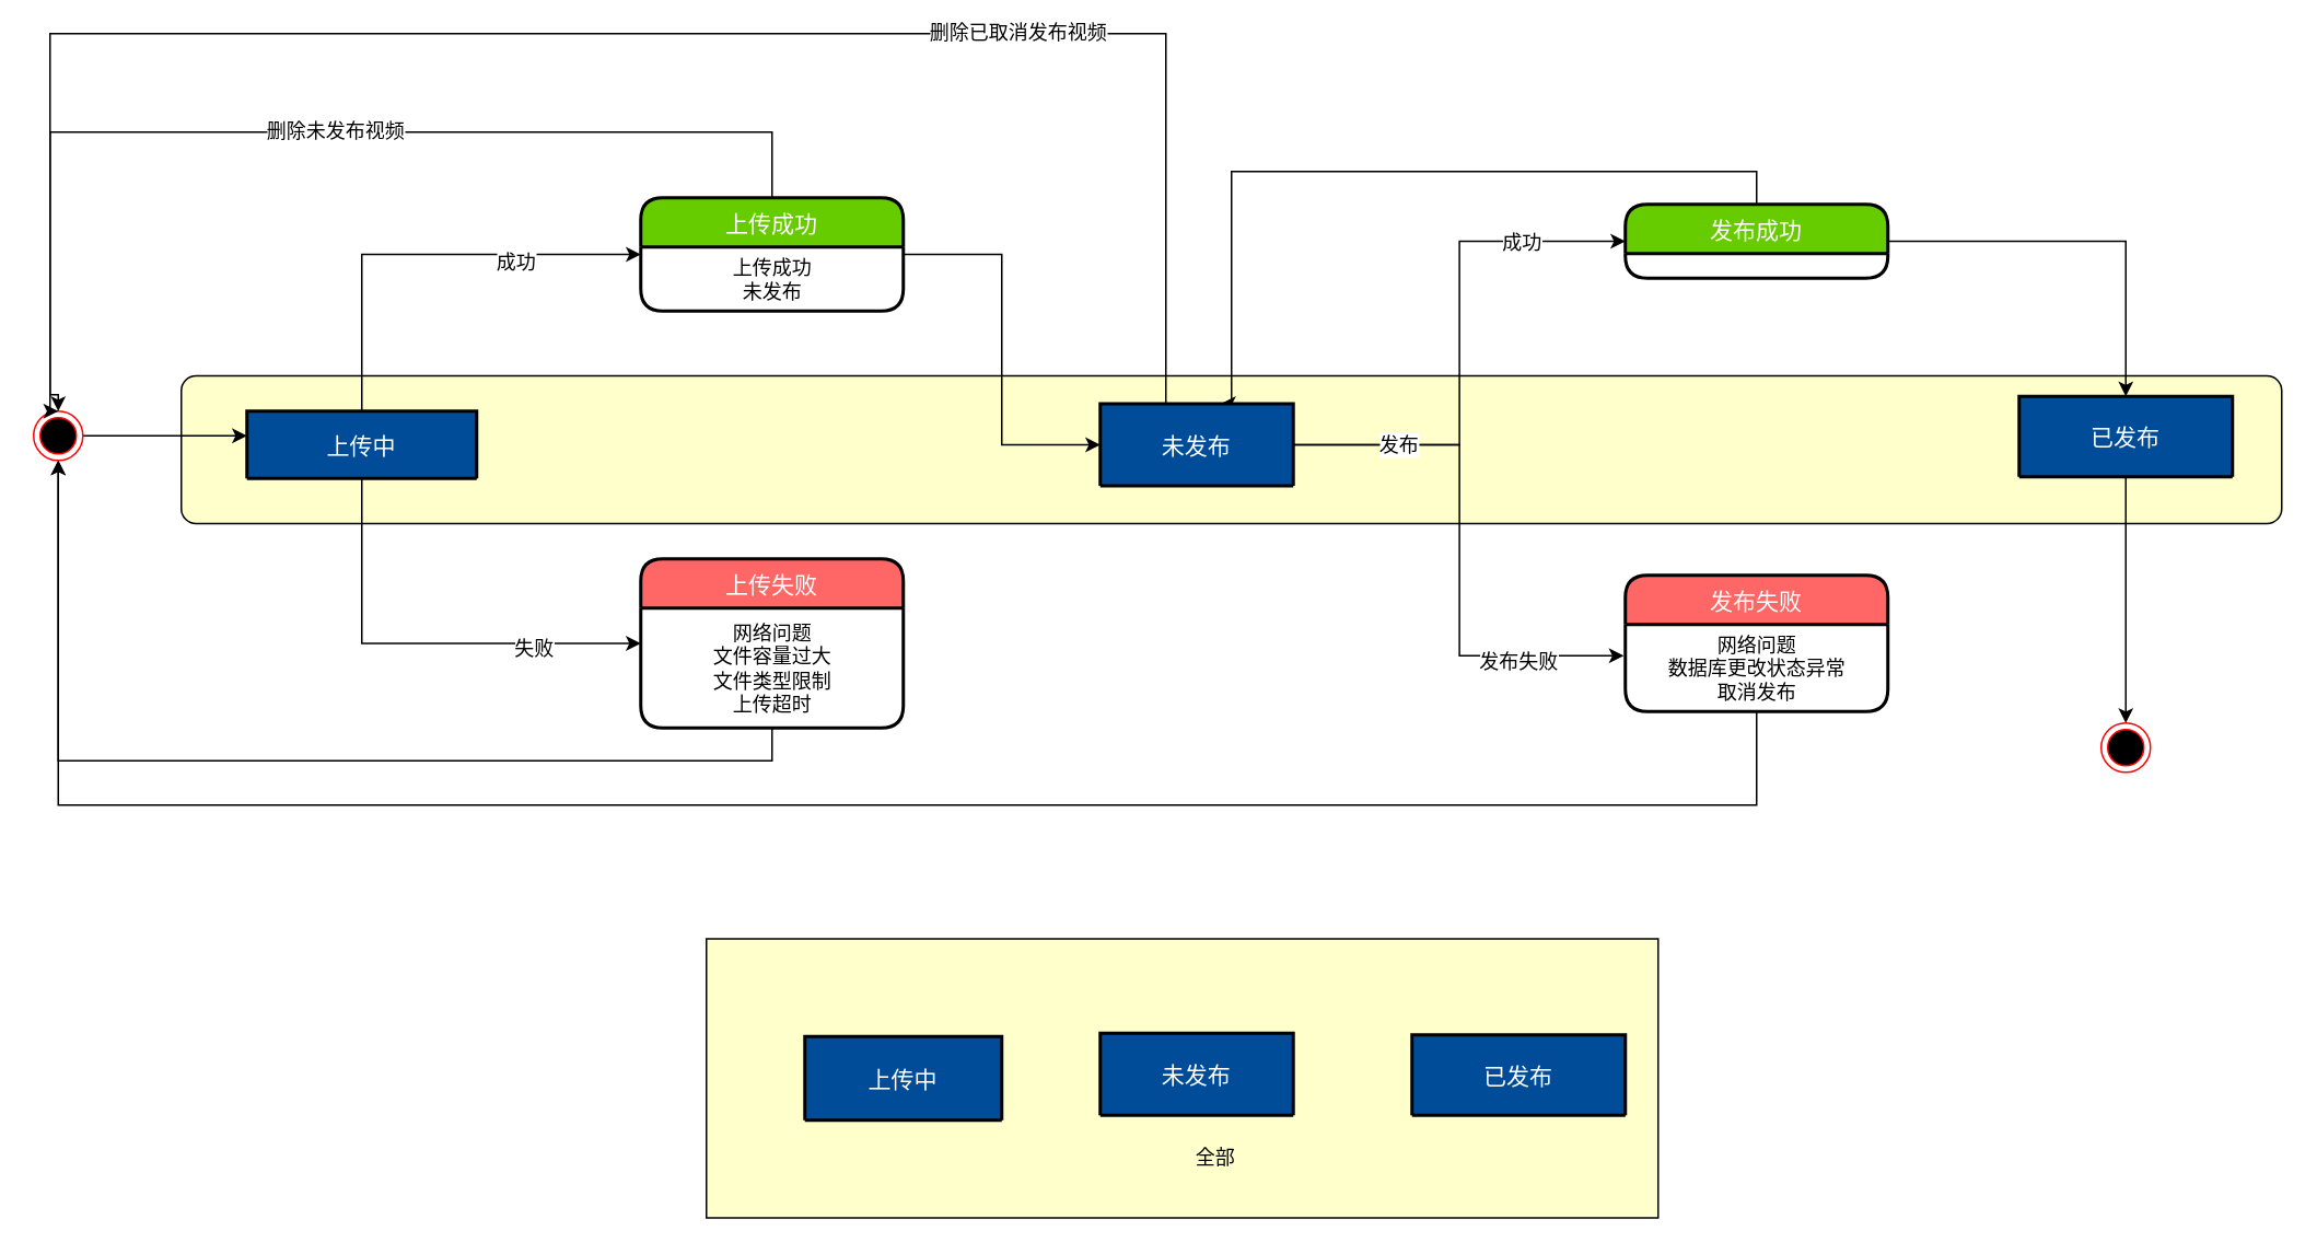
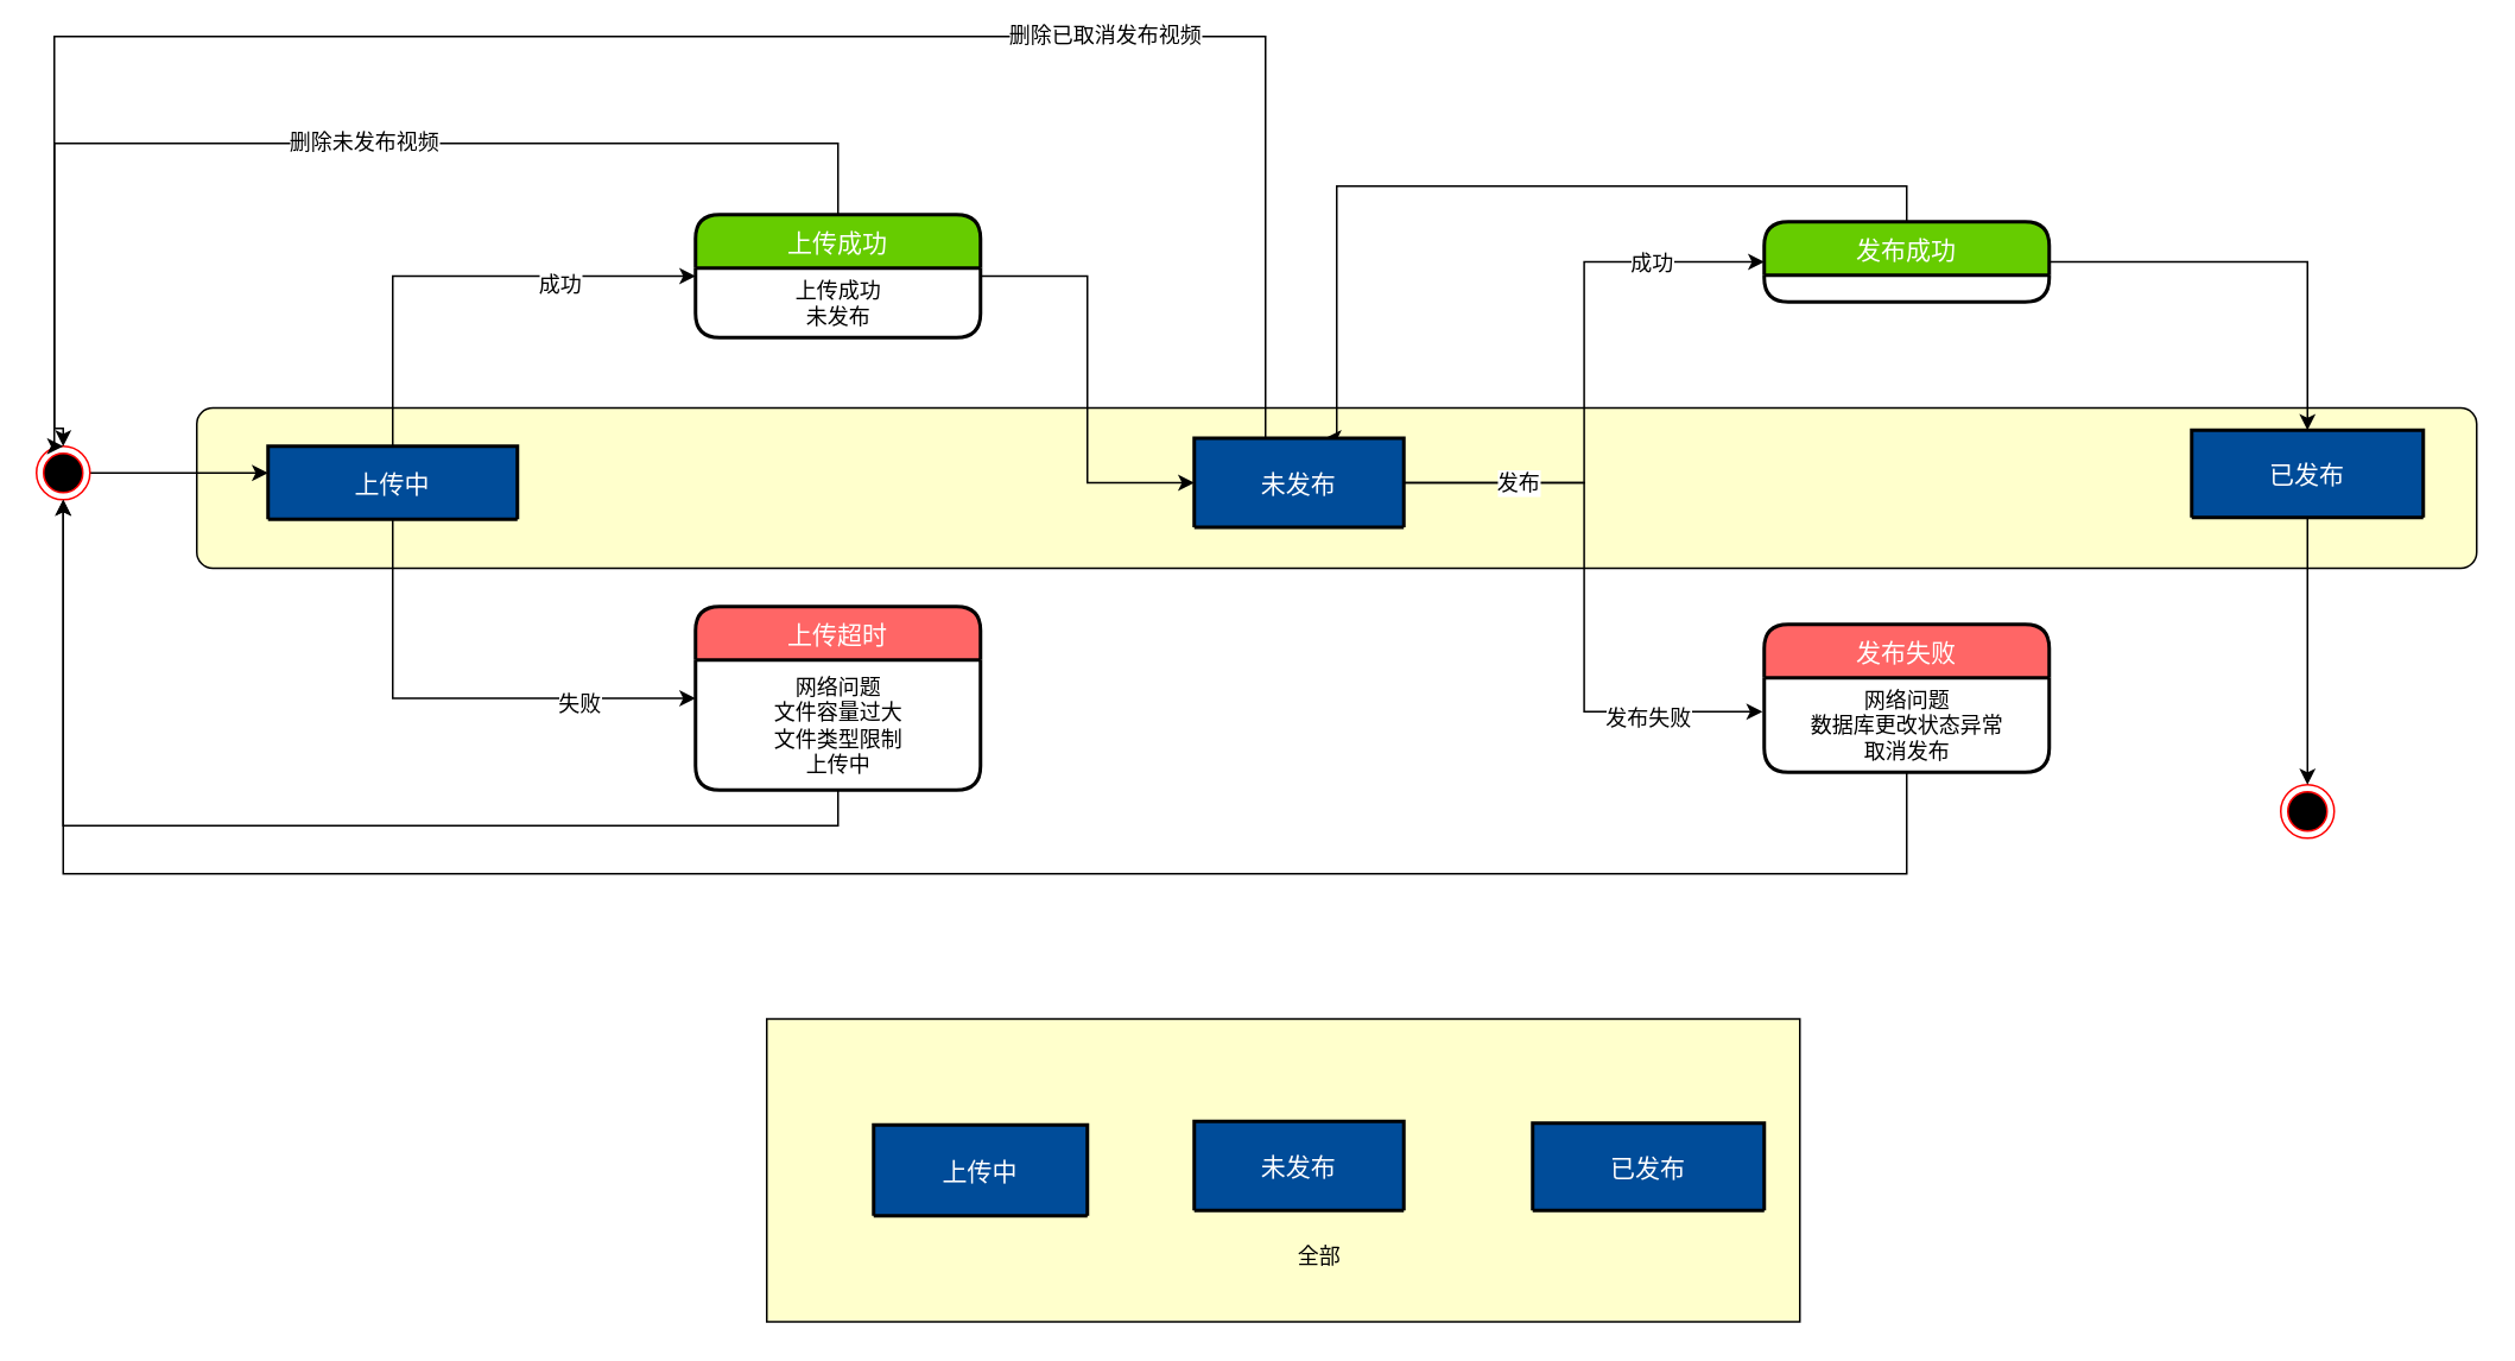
  <mxCell id="0" />
  <mxCell id="1" parent="0" />
  <mxCell id="2" value="Entity" style="rounded=1;arcSize=10;whiteSpace=wrap;html=1;align=center;fillColor=#FFFFCC;" vertex="1" parent="1"><mxGeometry x="110" y="228.5" width="1280" height="90" as="geometry" /></mxCell>
  <mxCell id="3" style="edgeStyle=orthogonalEdgeStyle;rounded=0;orthogonalLoop=1;jettySize=auto;html=1;exitX=1;exitY=0.5;exitDx=0;exitDy=0;" edge="1" parent="1" source="4"><mxGeometry relative="1" as="geometry"><mxPoint x="150" y="265" as="targetPoint" /></mxGeometry></mxCell>
  <mxCell id="4" value="" style="ellipse;html=1;shape=endState;fillColor=#000000;strokeColor=#ff0000;" vertex="1" parent="1"><mxGeometry x="20" y="250" width="30" height="30" as="geometry" /></mxCell>
  <mxCell id="5" value="" style="edgeStyle=orthogonalEdgeStyle;rounded=0;orthogonalLoop=1;jettySize=auto;html=1;entryX=0;entryY=0.5;entryDx=0;entryDy=0;exitX=0.5;exitY=0;exitDx=0;exitDy=0;" edge="1" parent="1" source="28" target="13"><mxGeometry relative="1" as="geometry"><mxPoint x="230" y="150" as="targetPoint" /></mxGeometry></mxCell>
  <mxCell id="6" value="成功" style="text;html=1;align=center;verticalAlign=middle;resizable=0;points=[];labelBackgroundColor=#ffffff;" vertex="1" connectable="0" parent="5"><mxGeometry x="0.414" y="-4" relative="1" as="geometry"><mxPoint x="1" y="1" as="offset" /></mxGeometry></mxCell>
  <mxCell id="7" style="edgeStyle=orthogonalEdgeStyle;rounded=0;orthogonalLoop=1;jettySize=auto;html=1;exitX=0.5;exitY=1;exitDx=0;exitDy=0;entryX=0;entryY=0.5;entryDx=0;entryDy=0;" edge="1" parent="1" source="28" target="31"><mxGeometry relative="1" as="geometry" /></mxCell>
  <mxCell id="8" value="失败" style="text;html=1;align=center;verticalAlign=middle;resizable=0;points=[];labelBackgroundColor=#ffffff;" vertex="1" connectable="0" parent="7"><mxGeometry x="0.513" y="-2" relative="1" as="geometry"><mxPoint y="1" as="offset" /></mxGeometry></mxCell>
  <mxCell id="9" style="edgeStyle=orthogonalEdgeStyle;rounded=0;orthogonalLoop=1;jettySize=auto;html=1;exitX=0.5;exitY=1;exitDx=0;exitDy=0;entryX=0.5;entryY=1;entryDx=0;entryDy=0;" edge="1" parent="1" source="31" target="4"><mxGeometry relative="1" as="geometry" /></mxCell>
  <mxCell id="10" style="edgeStyle=orthogonalEdgeStyle;rounded=0;orthogonalLoop=1;jettySize=auto;html=1;entryX=0;entryY=0.5;entryDx=0;entryDy=0;" edge="1" parent="1" source="13" target="29"><mxGeometry relative="1" as="geometry" /></mxCell>
  <mxCell id="11" style="edgeStyle=orthogonalEdgeStyle;rounded=0;orthogonalLoop=1;jettySize=auto;html=1;exitX=0.5;exitY=0;exitDx=0;exitDy=0;entryX=0.5;entryY=0;entryDx=0;entryDy=0;" edge="1" parent="1" source="13" target="4"><mxGeometry relative="1" as="geometry"><mxPoint x="40" y="240" as="targetPoint" /><Array as="points"><mxPoint x="470" y="80" /><mxPoint x="30" y="80" /><mxPoint x="30" y="240" /><mxPoint x="35" y="240" /></Array></mxGeometry></mxCell>
  <mxCell id="12" value="删除未发布视频" style="text;html=1;align=center;verticalAlign=middle;resizable=0;points=[];labelBackgroundColor=#ffffff;" vertex="1" connectable="0" parent="11"><mxGeometry x="-0.064" y="-1" relative="1" as="geometry"><mxPoint as="offset" /></mxGeometry></mxCell>
  <mxCell id="13" value="上传成功" style="swimlane;childLayout=stackLayout;horizontal=1;startSize=30;horizontalStack=0;fillColor=#66CC00;fontColor=#FFFFFF;rounded=1;fontSize=14;fontStyle=0;strokeWidth=2;resizeParent=0;resizeLast=1;shadow=0;dashed=0;align=center;" vertex="1" parent="1"><mxGeometry x="390" y="120" width="160" height="69" as="geometry" /></mxCell>
  <mxCell id="14" value="上传成功&lt;br&gt;未发布" style="text;html=1;align=center;verticalAlign=middle;resizable=0;points=[];autosize=1;" vertex="1" parent="13"><mxGeometry y="30" width="160" height="39" as="geometry" /></mxCell>
  <mxCell id="15" style="edgeStyle=orthogonalEdgeStyle;rounded=0;orthogonalLoop=1;jettySize=auto;html=1;entryX=0;entryY=0.5;entryDx=0;entryDy=0;" edge="1" parent="1" source="29" target="23"><mxGeometry relative="1" as="geometry" /></mxCell>
  <mxCell id="16" value="成功" style="text;html=1;align=center;verticalAlign=middle;resizable=0;points=[];labelBackgroundColor=#ffffff;" vertex="1" connectable="0" parent="15"><mxGeometry x="0.614" relative="1" as="geometry"><mxPoint y="1" as="offset" /></mxGeometry></mxCell>
  <mxCell id="17" style="edgeStyle=orthogonalEdgeStyle;rounded=0;orthogonalLoop=1;jettySize=auto;html=1;entryX=-0.006;entryY=0.358;entryDx=0;entryDy=0;entryPerimeter=0;" edge="1" parent="1" source="29" target="34"><mxGeometry relative="1" as="geometry" /></mxCell>
  <mxCell id="18" value="发布" style="text;html=1;align=center;verticalAlign=middle;resizable=0;points=[];labelBackgroundColor=#ffffff;" vertex="1" connectable="0" parent="17"><mxGeometry x="-0.615" y="1" relative="1" as="geometry"><mxPoint y="1" as="offset" /></mxGeometry></mxCell>
  <mxCell id="19" value="发布失败" style="text;html=1;align=center;verticalAlign=middle;resizable=0;points=[];labelBackgroundColor=#ffffff;" vertex="1" connectable="0" parent="17"><mxGeometry x="0.615" y="-4" relative="1" as="geometry"><mxPoint x="-1" as="offset" /></mxGeometry></mxCell>
  <mxCell id="20" style="edgeStyle=orthogonalEdgeStyle;rounded=0;orthogonalLoop=1;jettySize=auto;html=1;entryX=0.5;entryY=1;entryDx=0;entryDy=0;" edge="1" parent="1" source="34" target="4"><mxGeometry relative="1" as="geometry"><Array as="points"><mxPoint x="1070" y="490" /><mxPoint x="35" y="490" /></Array></mxGeometry></mxCell>
  <mxCell id="21" style="edgeStyle=orthogonalEdgeStyle;rounded=0;orthogonalLoop=1;jettySize=auto;html=1;entryX=0.5;entryY=0;entryDx=0;entryDy=0;" edge="1" parent="1" source="23" target="30"><mxGeometry relative="1" as="geometry"><mxPoint x="1185" y="260" as="targetPoint" /></mxGeometry></mxCell>
  <mxCell id="22" style="edgeStyle=orthogonalEdgeStyle;rounded=0;orthogonalLoop=1;jettySize=auto;html=1;entryX=0.625;entryY=0;entryDx=0;entryDy=0;entryPerimeter=0;" edge="1" parent="1" source="23" target="29"><mxGeometry relative="1" as="geometry"><mxPoint x="820" y="104" as="targetPoint" /><Array as="points"><mxPoint x="1070" y="104" /><mxPoint x="750" y="104" /></Array></mxGeometry></mxCell>
  <mxCell id="23" value="发布成功" style="swimlane;childLayout=stackLayout;horizontal=1;startSize=30;horizontalStack=0;fillColor=#66CC00;fontColor=#FFFFFF;rounded=1;fontSize=14;fontStyle=0;strokeWidth=2;resizeParent=0;resizeLast=1;shadow=0;dashed=0;align=center;" vertex="1" parent="1"><mxGeometry x="990" y="124" width="160" height="45" as="geometry" /></mxCell>
  <mxCell id="24" style="edgeStyle=orthogonalEdgeStyle;rounded=0;orthogonalLoop=1;jettySize=auto;html=1;entryX=0.5;entryY=0;entryDx=0;entryDy=0;" edge="1" parent="1" target="4"><mxGeometry relative="1" as="geometry"><mxPoint x="710" y="250" as="sourcePoint" /><Array as="points"><mxPoint x="710" y="20" /><mxPoint x="30" y="20" /><mxPoint x="30" y="250" /></Array></mxGeometry></mxCell>
  <mxCell id="25" value="删除已取消发布视频" style="text;html=1;align=center;verticalAlign=middle;resizable=0;points=[];labelBackgroundColor=#ffffff;" vertex="1" connectable="0" parent="24"><mxGeometry x="-0.439" y="-1" relative="1" as="geometry"><mxPoint as="offset" /></mxGeometry></mxCell>
  <mxCell id="26" value="" style="ellipse;html=1;shape=endState;fillColor=#000000;strokeColor=#ff0000;" vertex="1" parent="1"><mxGeometry x="1280" y="440" width="30" height="30" as="geometry" /></mxCell>
  <mxCell id="27" style="edgeStyle=orthogonalEdgeStyle;rounded=0;orthogonalLoop=1;jettySize=auto;html=1;exitX=0.5;exitY=1;exitDx=0;exitDy=0;" edge="1" parent="1" source="30" target="26"><mxGeometry relative="1" as="geometry"><mxPoint x="1290" y="315" as="sourcePoint" /></mxGeometry></mxCell>
  <mxCell id="28" value="上传中" style="swimlane;childLayout=stackLayout;horizontal=1;startSize=69;horizontalStack=0;fillColor=#004C99;fontColor=#FFFFFF;rounded=1;fontSize=14;fontStyle=0;strokeWidth=2;resizeParent=0;resizeLast=1;shadow=0;dashed=0;align=center;" vertex="1" parent="1"><mxGeometry x="150" y="250" width="140" height="41" as="geometry" /></mxCell>
  <mxCell id="29" value="未发布" style="swimlane;childLayout=stackLayout;horizontal=1;startSize=68;horizontalStack=0;fillColor=#004C99;fontColor=#FFFFFF;rounded=1;fontSize=14;fontStyle=0;strokeWidth=2;resizeParent=0;resizeLast=1;shadow=0;dashed=0;align=center;" vertex="1" parent="1"><mxGeometry x="670" y="245.5" width="117.65" height="50" as="geometry" /></mxCell>
  <mxCell id="30" value="已发布" style="swimlane;childLayout=stackLayout;horizontal=1;startSize=68;horizontalStack=0;fillColor=#004C99;fontColor=#FFFFFF;rounded=1;fontSize=14;fontStyle=0;strokeWidth=2;resizeParent=0;resizeLast=1;shadow=0;dashed=0;align=center;" vertex="1" parent="1"><mxGeometry x="1230" y="241" width="130" height="49" as="geometry" /></mxCell>
- <mxCell id="31" value="上传失败" style="swimlane;childLayout=stackLayout;horizontal=1;startSize=30;horizontalStack=0;fillColor=#FF6666;fontColor=#FFFFFF;rounded=1;fontSize=14;fontStyle=0;strokeWidth=2;resizeParent=0;resizeLast=1;shadow=0;dashed=0;align=center;" vertex="1" parent="1"><mxGeometry x="390" y="340" width="160" height="103" as="geometry" /></mxCell>
- <mxCell id="32" value="网络问题&lt;br&gt;文件容量过大&lt;br&gt;文件类型限制&lt;br&gt;上传超时" style="text;html=1;align=center;verticalAlign=middle;resizable=0;points=[];autosize=1;" vertex="1" parent="31"><mxGeometry y="30" width="160" height="73" as="geometry" /></mxCell>
+ <mxCell id="31" value="上传超时" style="swimlane;childLayout=stackLayout;horizontal=1;startSize=30;horizontalStack=0;fillColor=#FF6666;fontColor=#FFFFFF;rounded=1;fontSize=14;fontStyle=0;strokeWidth=2;resizeParent=0;resizeLast=1;shadow=0;dashed=0;align=center;" vertex="1" parent="1"><mxGeometry x="390" y="340" width="160" height="103" as="geometry" /></mxCell>
+ <mxCell id="32" value="网络问题&lt;br&gt;文件容量过大&lt;br&gt;文件类型限制&lt;br&gt;上传中" style="text;html=1;align=center;verticalAlign=middle;resizable=0;points=[];autosize=1;" vertex="1" parent="31"><mxGeometry y="30" width="160" height="73" as="geometry" /></mxCell>
  <mxCell id="33" value="发布失败" style="swimlane;childLayout=stackLayout;horizontal=1;startSize=30;horizontalStack=0;fillColor=#FF6666;fontColor=#FFFFFF;rounded=1;fontSize=14;fontStyle=0;strokeWidth=2;resizeParent=0;resizeLast=1;shadow=0;dashed=0;align=center;" vertex="1" parent="1"><mxGeometry x="990" y="350" width="160" height="83" as="geometry" /></mxCell>
  <mxCell id="34" value="网络问题&lt;br&gt;数据库更改状态异常&lt;br&gt;取消发布" style="text;html=1;align=center;verticalAlign=middle;resizable=0;points=[];autosize=1;" vertex="1" parent="33"><mxGeometry y="30" width="160" height="53" as="geometry" /></mxCell>
  <mxCell id="35" value="" style="whiteSpace=wrap;html=1;align=center;fillColor=#FFFFCC;" vertex="1" parent="1"><mxGeometry x="430" y="571.5" width="580" height="170" as="geometry" /></mxCell>
  <mxCell id="36" value="全部" style="text;html=1;resizable=0;autosize=1;align=center;verticalAlign=middle;points=[];fillColor=none;strokeColor=none;rounded=0;" vertex="1" parent="1"><mxGeometry x="720" y="695" width="40" height="20" as="geometry" /></mxCell>
  <mxCell id="37" value="已发布" style="swimlane;childLayout=stackLayout;horizontal=1;startSize=68;horizontalStack=0;fillColor=#004C99;fontColor=#FFFFFF;rounded=1;fontSize=14;fontStyle=0;strokeWidth=2;resizeParent=0;resizeLast=1;shadow=0;dashed=0;align=center;" vertex="1" parent="1"><mxGeometry x="860" y="630" width="130" height="49" as="geometry" /></mxCell>
  <mxCell id="38" value="未发布" style="swimlane;childLayout=stackLayout;horizontal=1;startSize=68;horizontalStack=0;fillColor=#004C99;fontColor=#FFFFFF;rounded=1;fontSize=14;fontStyle=0;strokeWidth=2;resizeParent=0;resizeLast=1;shadow=0;dashed=0;align=center;" vertex="1" parent="1"><mxGeometry x="670" y="629" width="117.65" height="50" as="geometry" /></mxCell>
  <mxCell id="39" value="上传中" style="swimlane;childLayout=stackLayout;horizontal=1;startSize=69;horizontalStack=0;fillColor=#004C99;fontColor=#FFFFFF;rounded=1;fontSize=14;fontStyle=0;strokeWidth=2;resizeParent=0;resizeLast=1;shadow=0;dashed=0;align=center;" vertex="1" parent="1"><mxGeometry x="490" y="631" width="120" height="51" as="geometry" /></mxCell>
